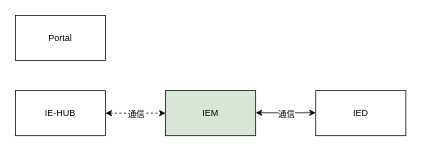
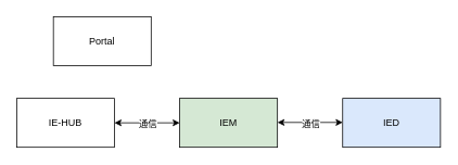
  <mxCell id="0" />
  <mxCell id="1" parent="0" />
- <mxCell id="2" value="Portal" style="rounded=0;whiteSpace=wrap;html=1;" vertex="1" parent="1"><mxGeometry x="20" y="20" width="120" height="60" as="geometry" /></mxCell>
+ <mxCell id="2" value="Portal" style="rounded=0;whiteSpace=wrap;html=1;" vertex="1" parent="1"><mxGeometry x="65" y="20" width="120" height="60" as="geometry" /></mxCell>
  <mxCell id="3" value="IE-HUB" style="rounded=0;whiteSpace=wrap;html=1;" vertex="1" parent="1"><mxGeometry x="20" y="120" width="120" height="60" as="geometry" /></mxCell>
  <mxCell id="4" value="IEM" style="rounded=0;whiteSpace=wrap;html=1;fillColor=#d5e8d4;" vertex="1" parent="1"><mxGeometry x="220" y="120" width="120" height="60" as="geometry" /></mxCell>
- <mxCell id="5" value="IED" style="rounded=0;whiteSpace=wrap;html=1;" vertex="1" parent="1"><mxGeometry x="420" y="120" width="120" height="60" as="geometry" /></mxCell>
- <mxCell id="6" value="" style="endArrow=classic;startArrow=classic;html=1;entryX=0;entryY=0.5;entryDx=0;entryDy=0;dashed=1;" edge="1" parent="1" source="3" target="4"><mxGeometry width="50" height="50" relative="1" as="geometry"><mxPoint x="140" y="200" as="sourcePoint" /><mxPoint x="210.711" y="150" as="targetPoint" /></mxGeometry></mxCell>
+ <mxCell id="5" value="IED" style="rounded=0;whiteSpace=wrap;html=1;fillColor=#dae8fc;" vertex="1" parent="1"><mxGeometry x="420" y="120" width="120" height="60" as="geometry" /></mxCell>
+ <mxCell id="6" value="" style="endArrow=classic;startArrow=classic;html=1;entryX=0;entryY=0.5;entryDx=0;entryDy=0;" edge="1" parent="1" source="3" target="4"><mxGeometry width="50" height="50" relative="1" as="geometry"><mxPoint x="140" y="200" as="sourcePoint" /><mxPoint x="210.711" y="150" as="targetPoint" /></mxGeometry></mxCell>
  <mxCell id="7" value="通信" style="edgeLabel;html=1;align=center;verticalAlign=middle;resizable=0;points=[];" vertex="1" connectable="0" parent="6"><mxGeometry x="0.395" y="1" relative="1" as="geometry"><mxPoint x="-16" y="1" as="offset" /></mxGeometry></mxCell>
  <mxCell id="8" value="" style="endArrow=classic;startArrow=classic;html=1;entryX=0;entryY=0.5;entryDx=0;entryDy=0;" edge="1" parent="1"><mxGeometry width="50" height="50" relative="1" as="geometry"><mxPoint x="340" y="149.5" as="sourcePoint" /><mxPoint x="420" y="149.5" as="targetPoint" /></mxGeometry></mxCell>
  <mxCell id="9" value="通信" style="edgeLabel;html=1;align=center;verticalAlign=middle;resizable=0;points=[];" vertex="1" connectable="0" parent="1"><mxGeometry x="380" y="150" as="geometry" /></mxCell>
